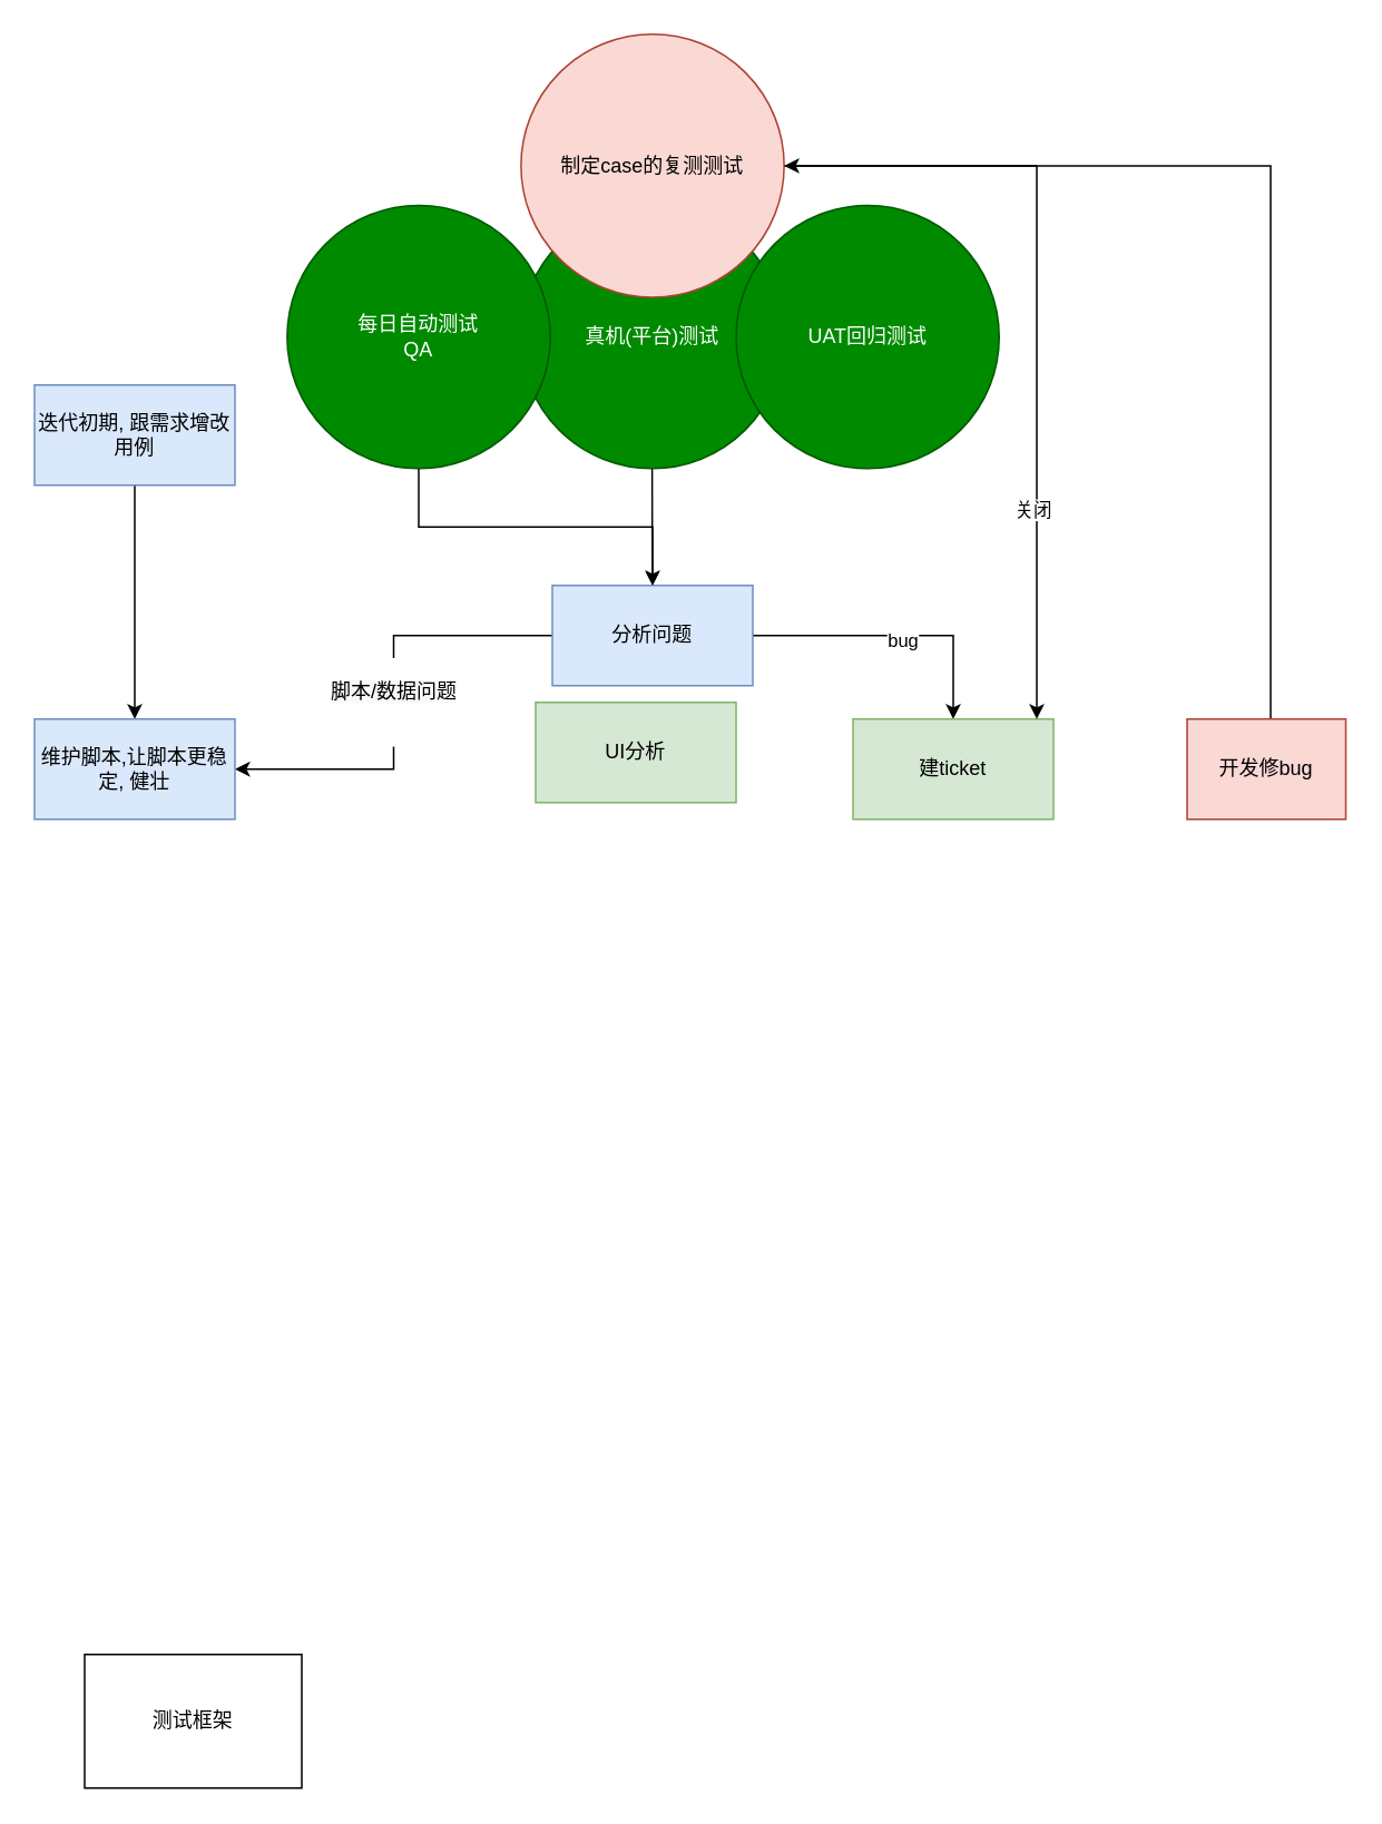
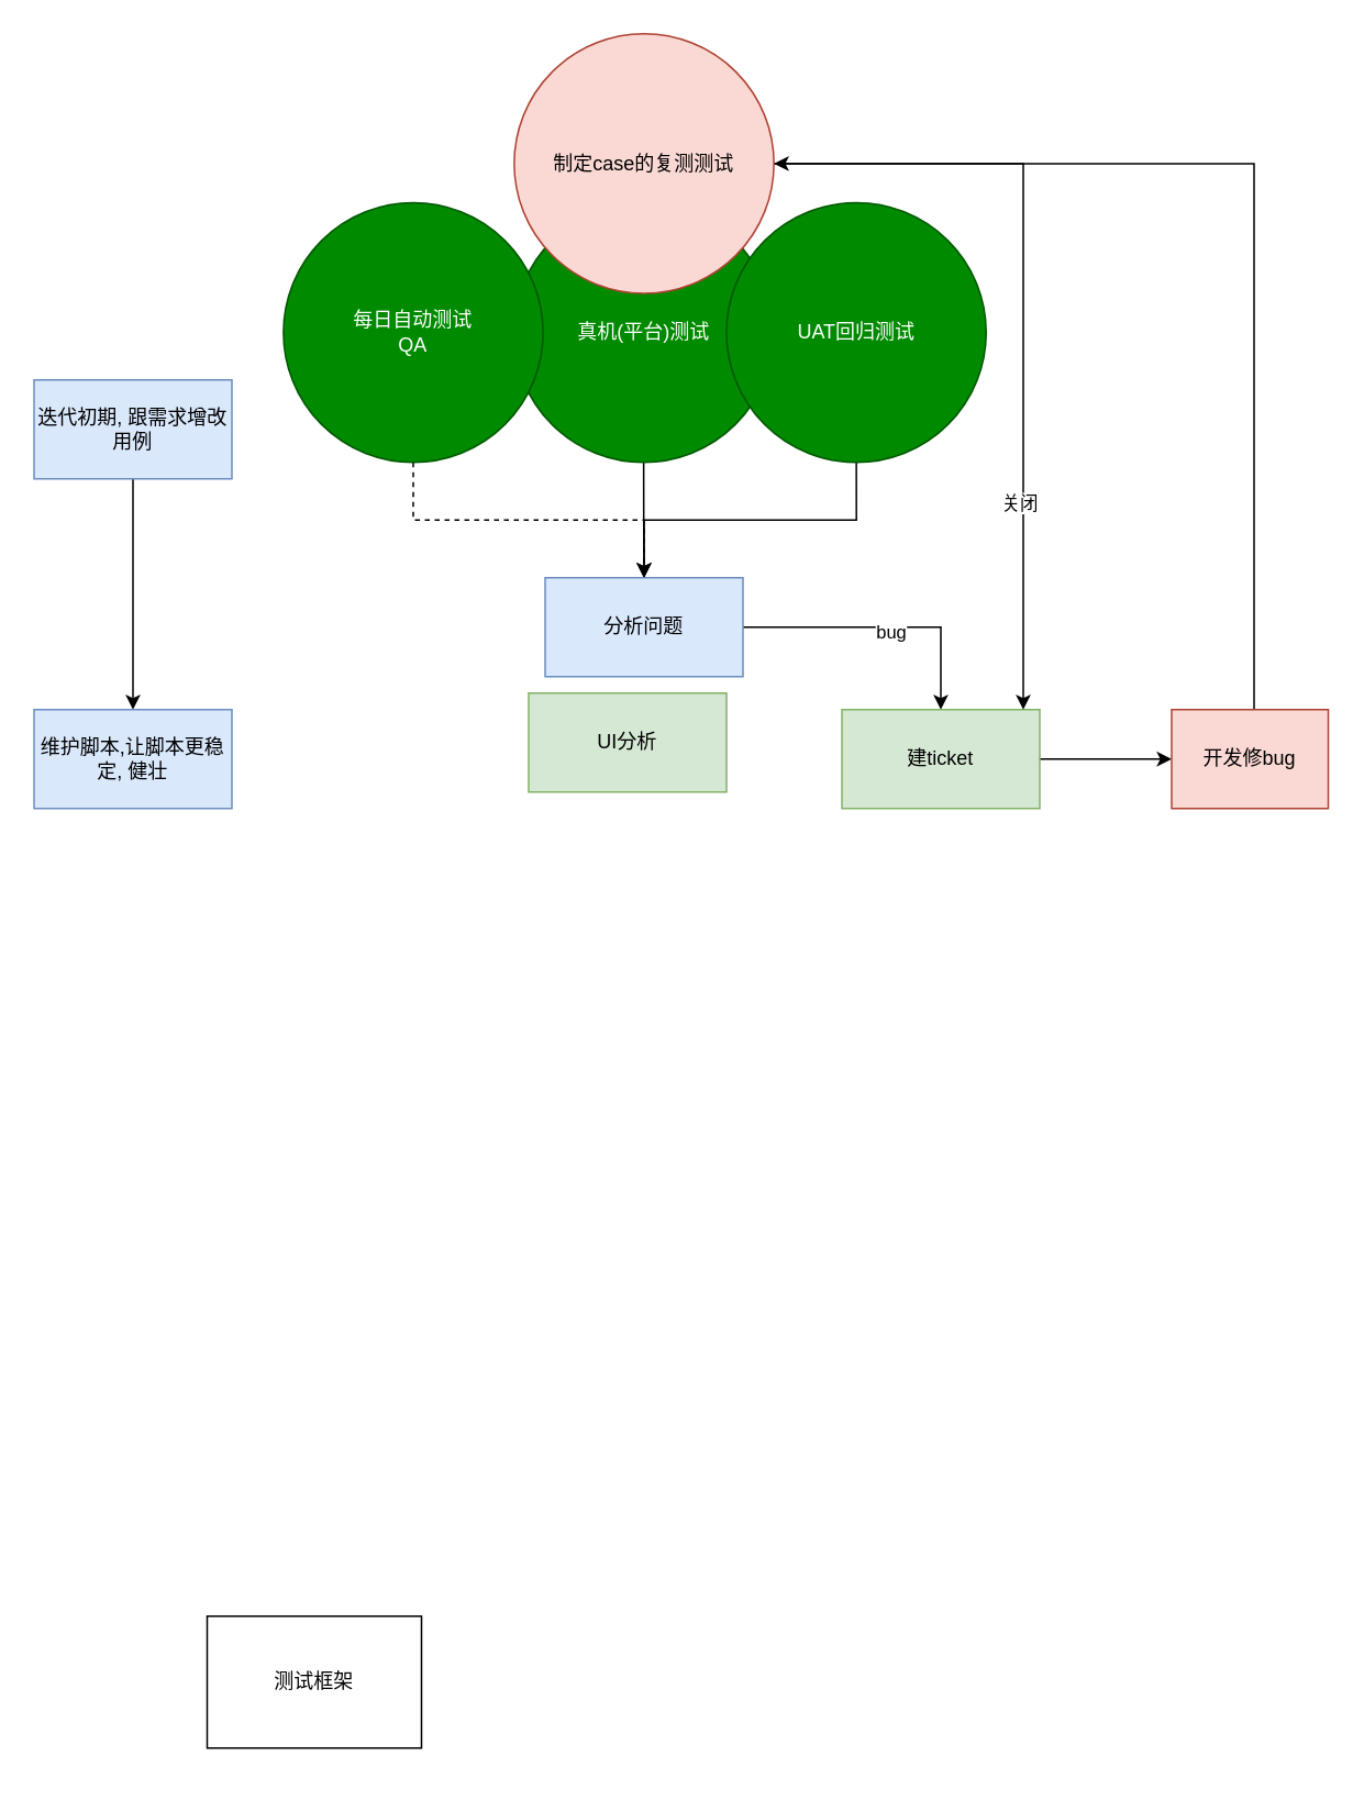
  <mxCell id="0" />
  <mxCell id="1" parent="0" />
- <mxCell id="2" value="测试框架" style="rounded=0;whiteSpace=wrap;html=1;" vertex="1" parent="1"><mxGeometry x="50" y="990" width="130" height="80" as="geometry" /></mxCell>
+ <mxCell id="2" value="测试框架" style="rounded=0;whiteSpace=wrap;html=1;" vertex="1" parent="1"><mxGeometry x="125" y="980" width="130" height="80" as="geometry" /></mxCell>
  <mxCell id="3" value="" style="edgeStyle=orthogonalEdgeStyle;rounded=0;orthogonalLoop=1;jettySize=auto;html=1;" edge="1" parent="1" source="4" target="11"><mxGeometry relative="1" as="geometry" /></mxCell>
  <mxCell id="4" value="迭代初期, 跟需求增改用例" style="rounded=0;whiteSpace=wrap;html=1;fillColor=#dae8fc;strokeColor=#6c8ebf;" vertex="1" parent="1"><mxGeometry x="20" y="230" width="120" height="60" as="geometry" /></mxCell>
- <mxCell id="5" value="" style="edgeStyle=orthogonalEdgeStyle;rounded=0;orthogonalLoop=1;jettySize=auto;html=1;exitX=0.5;exitY=1;exitDx=0;exitDy=0;" edge="1" parent="1" source="16" target="10"><mxGeometry relative="1" as="geometry"><mxPoint x="250" y="270" as="sourcePoint" /></mxGeometry></mxCell>
- <mxCell id="7" value="&#10;&lt;span style=&quot;color: rgb(0, 0, 0); font-family: Helvetica; font-size: 12px; font-style: normal; font-variant-ligatures: normal; font-variant-caps: normal; font-weight: 400; letter-spacing: normal; orphans: 2; text-align: center; text-indent: 0px; text-transform: none; widows: 2; word-spacing: 0px; -webkit-text-stroke-width: 0px; background-color: rgb(248, 249, 250); text-decoration-thickness: initial; text-decoration-style: initial; text-decoration-color: initial; float: none; display: inline !important;&quot;&gt;脚本/数据问题&lt;/span&gt;&#10;&#10;" style="edgeStyle=orthogonalEdgeStyle;rounded=0;orthogonalLoop=1;jettySize=auto;html=1;entryX=1;entryY=0.5;entryDx=0;entryDy=0;strokeColor=default;" edge="1" parent="1" source="10" target="11"><mxGeometry relative="1" as="geometry"><mxPoint x="250" y="430" as="targetPoint" /></mxGeometry></mxCell>
+ <mxCell id="5" value="" style="edgeStyle=orthogonalEdgeStyle;rounded=0;orthogonalLoop=1;jettySize=auto;html=1;exitX=0.5;exitY=1;exitDx=0;exitDy=0;dashed=1;" edge="1" parent="1" source="16" target="10"><mxGeometry relative="1" as="geometry"><mxPoint x="250" y="270" as="sourcePoint" /></mxGeometry></mxCell>
+ <mxCell id="6" style="edgeStyle=orthogonalEdgeStyle;rounded=0;orthogonalLoop=1;jettySize=auto;html=1;entryX=0.5;entryY=0;entryDx=0;entryDy=0;exitX=0.5;exitY=1;exitDx=0;exitDy=0;" edge="1" parent="1" source="17" target="10"><mxGeometry relative="1" as="geometry"><mxPoint x="610" y="250" as="sourcePoint" /></mxGeometry></mxCell>
  <mxCell id="8" value="" style="edgeStyle=orthogonalEdgeStyle;rounded=0;orthogonalLoop=1;jettySize=auto;html=1;" edge="1" parent="1" source="10" target="13"><mxGeometry relative="1" as="geometry" /></mxCell>
  <mxCell id="9" value="bug" style="edgeLabel;html=1;align=center;verticalAlign=middle;resizable=0;points=[];" vertex="1" connectable="0" parent="8"><mxGeometry x="0.05" y="-2" relative="1" as="geometry"><mxPoint as="offset" /></mxGeometry></mxCell>
  <mxCell id="10" value="分析问题" style="rounded=0;whiteSpace=wrap;html=1;fillColor=#dae8fc;strokeColor=#6c8ebf;" vertex="1" parent="1"><mxGeometry x="330" y="350" width="120" height="60" as="geometry" /></mxCell>
  <mxCell id="11" value="维护脚本,让脚本更稳定, 健壮" style="rounded=0;whiteSpace=wrap;html=1;fillColor=#dae8fc;strokeColor=#6c8ebf;" vertex="1" parent="1"><mxGeometry x="20" y="430" width="120" height="60" as="geometry" /></mxCell>
+ <mxCell id="12" value="" style="edgeStyle=orthogonalEdgeStyle;rounded=0;orthogonalLoop=1;jettySize=auto;html=1;strokeColor=default;" edge="1" parent="1" source="13" target="23"><mxGeometry relative="1" as="geometry" /></mxCell>
  <mxCell id="13" value="建ticket" style="rounded=0;whiteSpace=wrap;html=1;fillColor=#d5e8d4;strokeColor=#82b366;" vertex="1" parent="1"><mxGeometry x="510" y="430" width="120" height="60" as="geometry" /></mxCell>
- <mxCell id="14" style="edgeStyle=orthogonalEdgeStyle;rounded=0;orthogonalLoop=1;jettySize=auto;html=1;entryX=0.5;entryY=0;entryDx=0;entryDy=0;endArrow=open;" edge="1" parent="1" source="15" target="10"><mxGeometry relative="1" as="geometry" /></mxCell>
+ <mxCell id="14" style="edgeStyle=orthogonalEdgeStyle;rounded=0;orthogonalLoop=1;jettySize=auto;html=1;entryX=0.5;entryY=0;entryDx=0;entryDy=0;" edge="1" parent="1" source="15" target="10"><mxGeometry relative="1" as="geometry" /></mxCell>
  <mxCell id="15" value="真机(平台)测试" style="ellipse;whiteSpace=wrap;html=1;aspect=fixed;fillColor=#008a00;fontColor=#ffffff;strokeColor=#005700;" vertex="1" parent="1"><mxGeometry x="311" y="122.5" width="157.5" height="157.5" as="geometry" /></mxCell>
  <mxCell id="16" value="每日自动测试&lt;br&gt;QA" style="ellipse;whiteSpace=wrap;html=1;aspect=fixed;fillColor=#008a00;strokeColor=#005700;fontColor=#ffffff;" vertex="1" parent="1"><mxGeometry x="171.25" y="122.5" width="157.5" height="157.5" as="geometry" /></mxCell>
  <mxCell id="17" value="UAT回归测试" style="ellipse;whiteSpace=wrap;html=1;aspect=fixed;fillColor=#008a00;fontColor=#ffffff;strokeColor=#005700;" vertex="1" parent="1"><mxGeometry x="440" y="122.5" width="157.5" height="157.5" as="geometry" /></mxCell>
  <mxCell id="18" value="UI分析" style="rounded=0;whiteSpace=wrap;html=1;fillColor=#d5e8d4;strokeColor=#82b366;" vertex="1" parent="1"><mxGeometry x="320" y="420" width="120" height="60" as="geometry" /></mxCell>
  <mxCell id="19" style="edgeStyle=orthogonalEdgeStyle;rounded=0;orthogonalLoop=1;jettySize=auto;html=1;strokeColor=default;" edge="1" parent="1" source="21" target="13"><mxGeometry relative="1" as="geometry"><Array as="points"><mxPoint x="620" y="99" /></Array></mxGeometry></mxCell>
  <mxCell id="20" value="关闭" style="edgeLabel;html=1;align=center;verticalAlign=middle;resizable=0;points=[];" vertex="1" connectable="0" parent="19"><mxGeometry x="0.482" y="-3" relative="1" as="geometry"><mxPoint as="offset" /></mxGeometry></mxCell>
  <mxCell id="21" value="制定case的复测测试&lt;br&gt;" style="ellipse;whiteSpace=wrap;html=1;aspect=fixed;fillColor=#fad9d5;strokeColor=#ae4132;" vertex="1" parent="1"><mxGeometry x="311.25" y="20" width="157.5" height="157.5" as="geometry" /></mxCell>
  <mxCell id="22" style="edgeStyle=orthogonalEdgeStyle;rounded=0;orthogonalLoop=1;jettySize=auto;html=1;entryX=1;entryY=0.5;entryDx=0;entryDy=0;strokeColor=default;" edge="1" parent="1" source="23" target="21"><mxGeometry relative="1" as="geometry"><Array as="points"><mxPoint x="760" y="99" /></Array></mxGeometry></mxCell>
  <mxCell id="23" value="开发修bug" style="rounded=0;whiteSpace=wrap;html=1;fillColor=#fad9d5;strokeColor=#ae4132;" vertex="1" parent="1"><mxGeometry x="710" y="430" width="95" height="60" as="geometry" /></mxCell>
